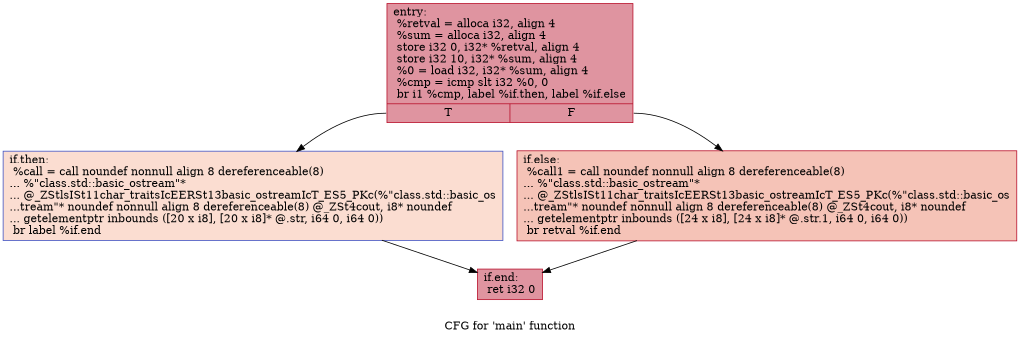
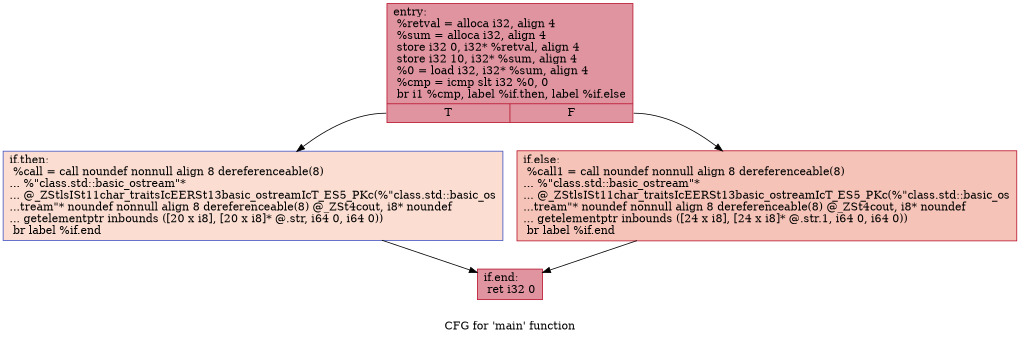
  digraph {
    label="CFG for 'main' function"
    node [color="#b70d28ff" fillcolor="#b70d2870" shape=record style=filled]
    n1 [label="{entry:\l  %retval = alloca i32, align 4\l  %sum = alloca i32, align 4\l  store i32 0, i32* %retval, align 4\l  store i32 10, i32* %sum, align 4\l  %0 = load i32, i32* %sum, align 4\l  %cmp = icmp slt i32 %0, 0\l  br i1 %cmp, label %if.then, label %if.else\l|{<s0>T|<s1>F}}"]
    n2 [color="#3d50c3ff" fillcolor="#f7b39670" label="{if.then:                                          \l  %call = call noundef nonnull align 8 dereferenceable(8)\l... %\"class.std::basic_ostream\"*\l... @_ZStlsISt11char_traitsIcEERSt13basic_ostreamIcT_ES5_PKc(%\"class.std::basic_os\l...tream\"* noundef nonnull align 8 dereferenceable(8) @_ZSt4cout, i8* noundef\l... getelementptr inbounds ([20 x i8], [20 x i8]* @.str, i64 0, i64 0))\l  br label %if.end\l}"]
-   n3 [fillcolor="#e8765c70" label="{if.else:                                          \l  %call1 = call noundef nonnull align 8 dereferenceable(8)\l... %\"class.std::basic_ostream\"*\l... @_ZStlsISt11char_traitsIcEERSt13basic_ostreamIcT_ES5_PKc(%\"class.std::basic_os\l...tream\"* noundef nonnull align 8 dereferenceable(8) @_ZSt4cout, i8* noundef\l... getelementptr inbounds ([24 x i8], [24 x i8]* @.str.1, i64 0, i64 0))\l  br retval %if.end\l}"]
+   n3 [fillcolor="#e8765c70" label="{if.else:                                          \l  %call1 = call noundef nonnull align 8 dereferenceable(8)\l... %\"class.std::basic_ostream\"*\l... @_ZStlsISt11char_traitsIcEERSt13basic_ostreamIcT_ES5_PKc(%\"class.std::basic_os\l...tream\"* noundef nonnull align 8 dereferenceable(8) @_ZSt4cout, i8* noundef\l... getelementptr inbounds ([24 x i8], [24 x i8]* @.str.1, i64 0, i64 0))\l  br label %if.end\l}"]
    n4 [label="{if.end:                                           \l  ret i32 0\l}"]
    n1 -> n2 [tailport=s0]
    n1 -> n3 [tailport=s1]
    n2 -> n4
    n3 -> n4
  }
